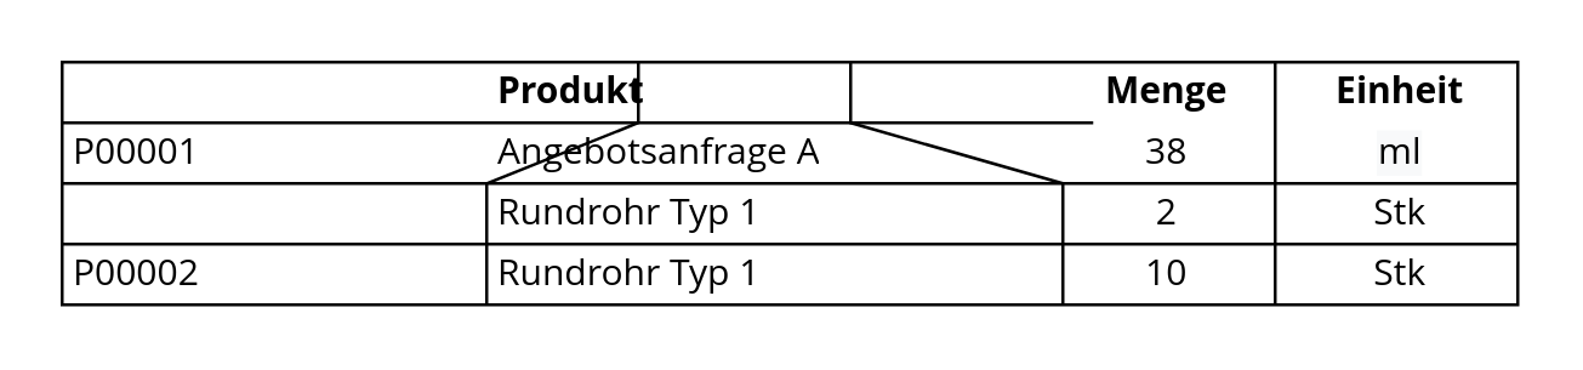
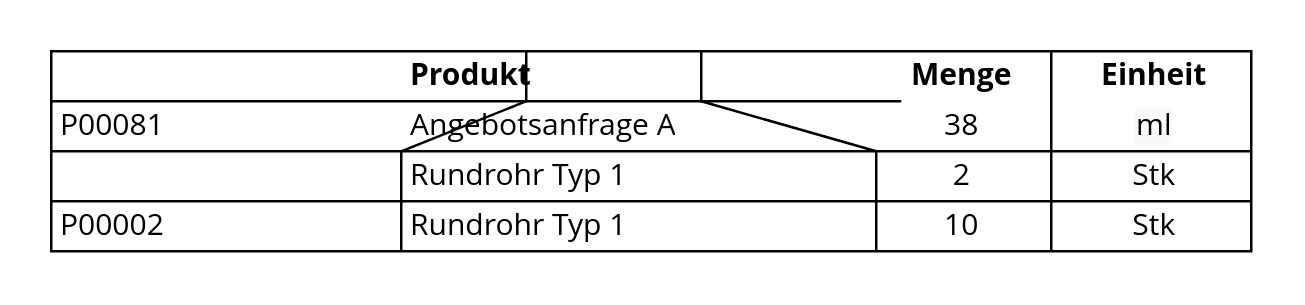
  <mxCell id="0" />
  <mxCell id="1" parent="0" />
  <mxCell id="2" value="" style="shape=table;html=1;whiteSpace=wrap;startSize=0;container=1;collapsible=0;childLayout=tableLayout;fontFamily=Open Sans;fontSize=12;align=left;spacingLeft=2;" parent="1" vertex="1"><mxGeometry x="20" y="20" width="480" height="80" as="geometry" /></mxCell>
  <mxCell id="3" value="" style="shape=partialRectangle;html=1;whiteSpace=wrap;collapsible=0;dropTarget=0;pointerEvents=0;fillColor=none;top=0;left=0;bottom=0;right=0;points=[[0,0.5],[1,0.5]];portConstraint=eastwest;fontFamily=Open Sans;spacingLeft=2;align=left;" parent="2" vertex="1"><mxGeometry width="480" height="20" as="geometry" /></mxCell>
  <mxCell id="4" value="&lt;b&gt;Produkt&lt;/b&gt;" style="shape=partialRectangle;html=1;whiteSpace=wrap;connectable=0;fillColor=none;top=0;left=0;bottom=0;right=0;overflow=hidden;fontFamily=Open Sans;spacingLeft=2;align=left;spacingRight=3;" parent="3" vertex="1"><mxGeometry x="140" width="190" height="20" as="geometry" /></mxCell>
  <mxCell id="5" value="Menge" style="shape=partialRectangle;html=1;whiteSpace=wrap;connectable=0;fillColor=none;top=0;left=0;bottom=0;right=0;overflow=hidden;fontFamily=Open Sans;spacingLeft=2;align=center;spacingRight=3;fontStyle=1" parent="3" vertex="1"><mxGeometry x="330" width="70" height="20" as="geometry" /></mxCell>
  <mxCell id="6" value="Einheit" style="shape=partialRectangle;html=1;whiteSpace=wrap;connectable=0;fillColor=none;top=0;left=0;bottom=0;right=0;overflow=hidden;fontFamily=Open Sans;spacingLeft=3;align=center;fontStyle=1" parent="3" vertex="1"><mxGeometry x="400" width="80" height="20" as="geometry" /></mxCell>
  <mxCell id="7" value="" style="shape=partialRectangle;html=1;whiteSpace=wrap;collapsible=0;dropTarget=0;pointerEvents=0;fillColor=none;top=0;left=0;bottom=0;right=0;points=[[0,0.5],[1,0.5]];portConstraint=eastwest;fontFamily=Open Sans;spacingLeft=2;align=center;fontColor=#97D077;" parent="2" vertex="1"><mxGeometry y="20" width="480" height="20" as="geometry" /></mxCell>
- <mxCell id="8" value="P00001" style="shape=partialRectangle;html=1;whiteSpace=wrap;connectable=0;fillColor=none;top=0;left=0;bottom=0;right=0;overflow=hidden;fontFamily=Open Sans;spacingLeft=2;align=left;" parent="7" vertex="1"><mxGeometry width="140" height="20" as="geometry" /></mxCell>
+ <mxCell id="8" value="P00081" style="shape=partialRectangle;html=1;whiteSpace=wrap;connectable=0;fillColor=none;top=0;left=0;bottom=0;right=0;overflow=hidden;fontFamily=Open Sans;spacingLeft=2;align=left;" parent="7" vertex="1"><mxGeometry width="140" height="20" as="geometry" /></mxCell>
  <mxCell id="9" value="Angebotsanfrage A&lt;br&gt;" style="shape=partialRectangle;html=1;whiteSpace=wrap;connectable=0;fillColor=none;top=0;left=0;bottom=0;right=0;overflow=hidden;fontFamily=Open Sans;spacingLeft=2;align=left;spacingRight=3;" parent="7" vertex="1"><mxGeometry x="140" width="190" height="20" as="geometry" /></mxCell>
  <mxCell id="10" value="38" style="shape=partialRectangle;html=1;whiteSpace=wrap;connectable=0;fillColor=none;top=0;left=0;bottom=0;right=0;overflow=hidden;fontFamily=Open Sans;spacingLeft=2;align=center;spacingRight=3;" parent="7" vertex="1"><mxGeometry x="330" width="70" height="20" as="geometry" /></mxCell>
  <mxCell id="11" value="&lt;span style=&quot;font-family: &amp;#34;open sans&amp;#34; ; font-size: 12px ; font-style: normal ; font-weight: 400 ; letter-spacing: normal ; text-indent: 0px ; text-transform: none ; word-spacing: 0px ; background-color: rgb(248 , 249 , 250) ; display: inline ; float: none&quot;&gt;ml&lt;/span&gt;" style="shape=partialRectangle;html=1;whiteSpace=wrap;connectable=0;fillColor=none;top=0;left=0;bottom=0;right=0;overflow=hidden;fontFamily=Open Sans;spacingLeft=3;align=center;" parent="7" vertex="1"><mxGeometry x="400" width="80" height="20" as="geometry" /></mxCell>
  <mxCell id="12" style="shape=partialRectangle;html=1;whiteSpace=wrap;collapsible=0;dropTarget=0;pointerEvents=0;fillColor=none;top=0;left=0;bottom=0;right=0;points=[[0,0.5],[1,0.5]];portConstraint=eastwest;fontFamily=Open Sans;spacingLeft=2;align=center;fontColor=#97D077;" vertex="1" parent="2"><mxGeometry y="40" width="480" height="20" as="geometry" /></mxCell>
  <mxCell id="13" style="shape=partialRectangle;html=1;whiteSpace=wrap;connectable=0;fillColor=none;top=0;left=0;bottom=0;right=0;overflow=hidden;fontFamily=Open Sans;spacingLeft=2;align=left;" vertex="1" parent="12"><mxGeometry width="140" height="20" as="geometry" /></mxCell>
  <mxCell id="14" value="Rundrohr Typ 1" style="shape=partialRectangle;html=1;whiteSpace=wrap;connectable=0;fillColor=none;top=0;left=0;bottom=0;right=0;overflow=hidden;fontFamily=Open Sans;spacingLeft=2;align=left;spacingRight=3;" vertex="1" parent="12"><mxGeometry x="140" width="190" height="20" as="geometry" /></mxCell>
  <mxCell id="15" value="2" style="shape=partialRectangle;html=1;whiteSpace=wrap;connectable=0;fillColor=none;top=0;left=0;bottom=0;right=0;overflow=hidden;fontFamily=Open Sans;spacingLeft=2;align=center;spacingRight=3;" vertex="1" parent="12"><mxGeometry x="330" width="70" height="20" as="geometry" /></mxCell>
  <mxCell id="16" value="Stk" style="shape=partialRectangle;html=1;whiteSpace=wrap;connectable=0;fillColor=none;top=0;left=0;bottom=0;right=0;overflow=hidden;fontFamily=Open Sans;spacingLeft=3;align=center;" vertex="1" parent="12"><mxGeometry x="400" width="80" height="20" as="geometry" /></mxCell>
  <mxCell id="17" style="shape=partialRectangle;html=1;whiteSpace=wrap;collapsible=0;dropTarget=0;pointerEvents=0;fillColor=none;top=0;left=0;bottom=0;right=0;points=[[0,0.5],[1,0.5]];portConstraint=eastwest;fontFamily=Open Sans;spacingLeft=2;align=center;fontColor=#97D077;" vertex="1" parent="2"><mxGeometry y="60" width="480" height="20" as="geometry" /></mxCell>
  <mxCell id="18" value="&lt;span&gt;P00002&lt;/span&gt;" style="shape=partialRectangle;html=1;whiteSpace=wrap;connectable=0;fillColor=none;top=0;left=0;bottom=0;right=0;overflow=hidden;fontFamily=Open Sans;spacingLeft=2;align=left;" vertex="1" parent="17"><mxGeometry width="140" height="20" as="geometry" /></mxCell>
  <mxCell id="19" value="&lt;span&gt;Rundrohr Typ 1&lt;/span&gt;" style="shape=partialRectangle;html=1;whiteSpace=wrap;connectable=0;fillColor=none;top=0;left=0;bottom=0;right=0;overflow=hidden;fontFamily=Open Sans;spacingLeft=2;align=left;spacingRight=3;" vertex="1" parent="17"><mxGeometry x="140" width="190" height="20" as="geometry" /></mxCell>
  <mxCell id="20" value="10" style="shape=partialRectangle;html=1;whiteSpace=wrap;connectable=0;fillColor=none;top=0;left=0;bottom=0;right=0;overflow=hidden;fontFamily=Open Sans;spacingLeft=2;align=center;spacingRight=3;" vertex="1" parent="17"><mxGeometry x="330" width="70" height="20" as="geometry" /></mxCell>
  <mxCell id="21" value="Stk" style="shape=partialRectangle;html=1;whiteSpace=wrap;connectable=0;fillColor=none;top=0;left=0;bottom=0;right=0;overflow=hidden;fontFamily=Open Sans;spacingLeft=3;align=center;" vertex="1" parent="17"><mxGeometry x="400" width="80" height="20" as="geometry" /></mxCell>
